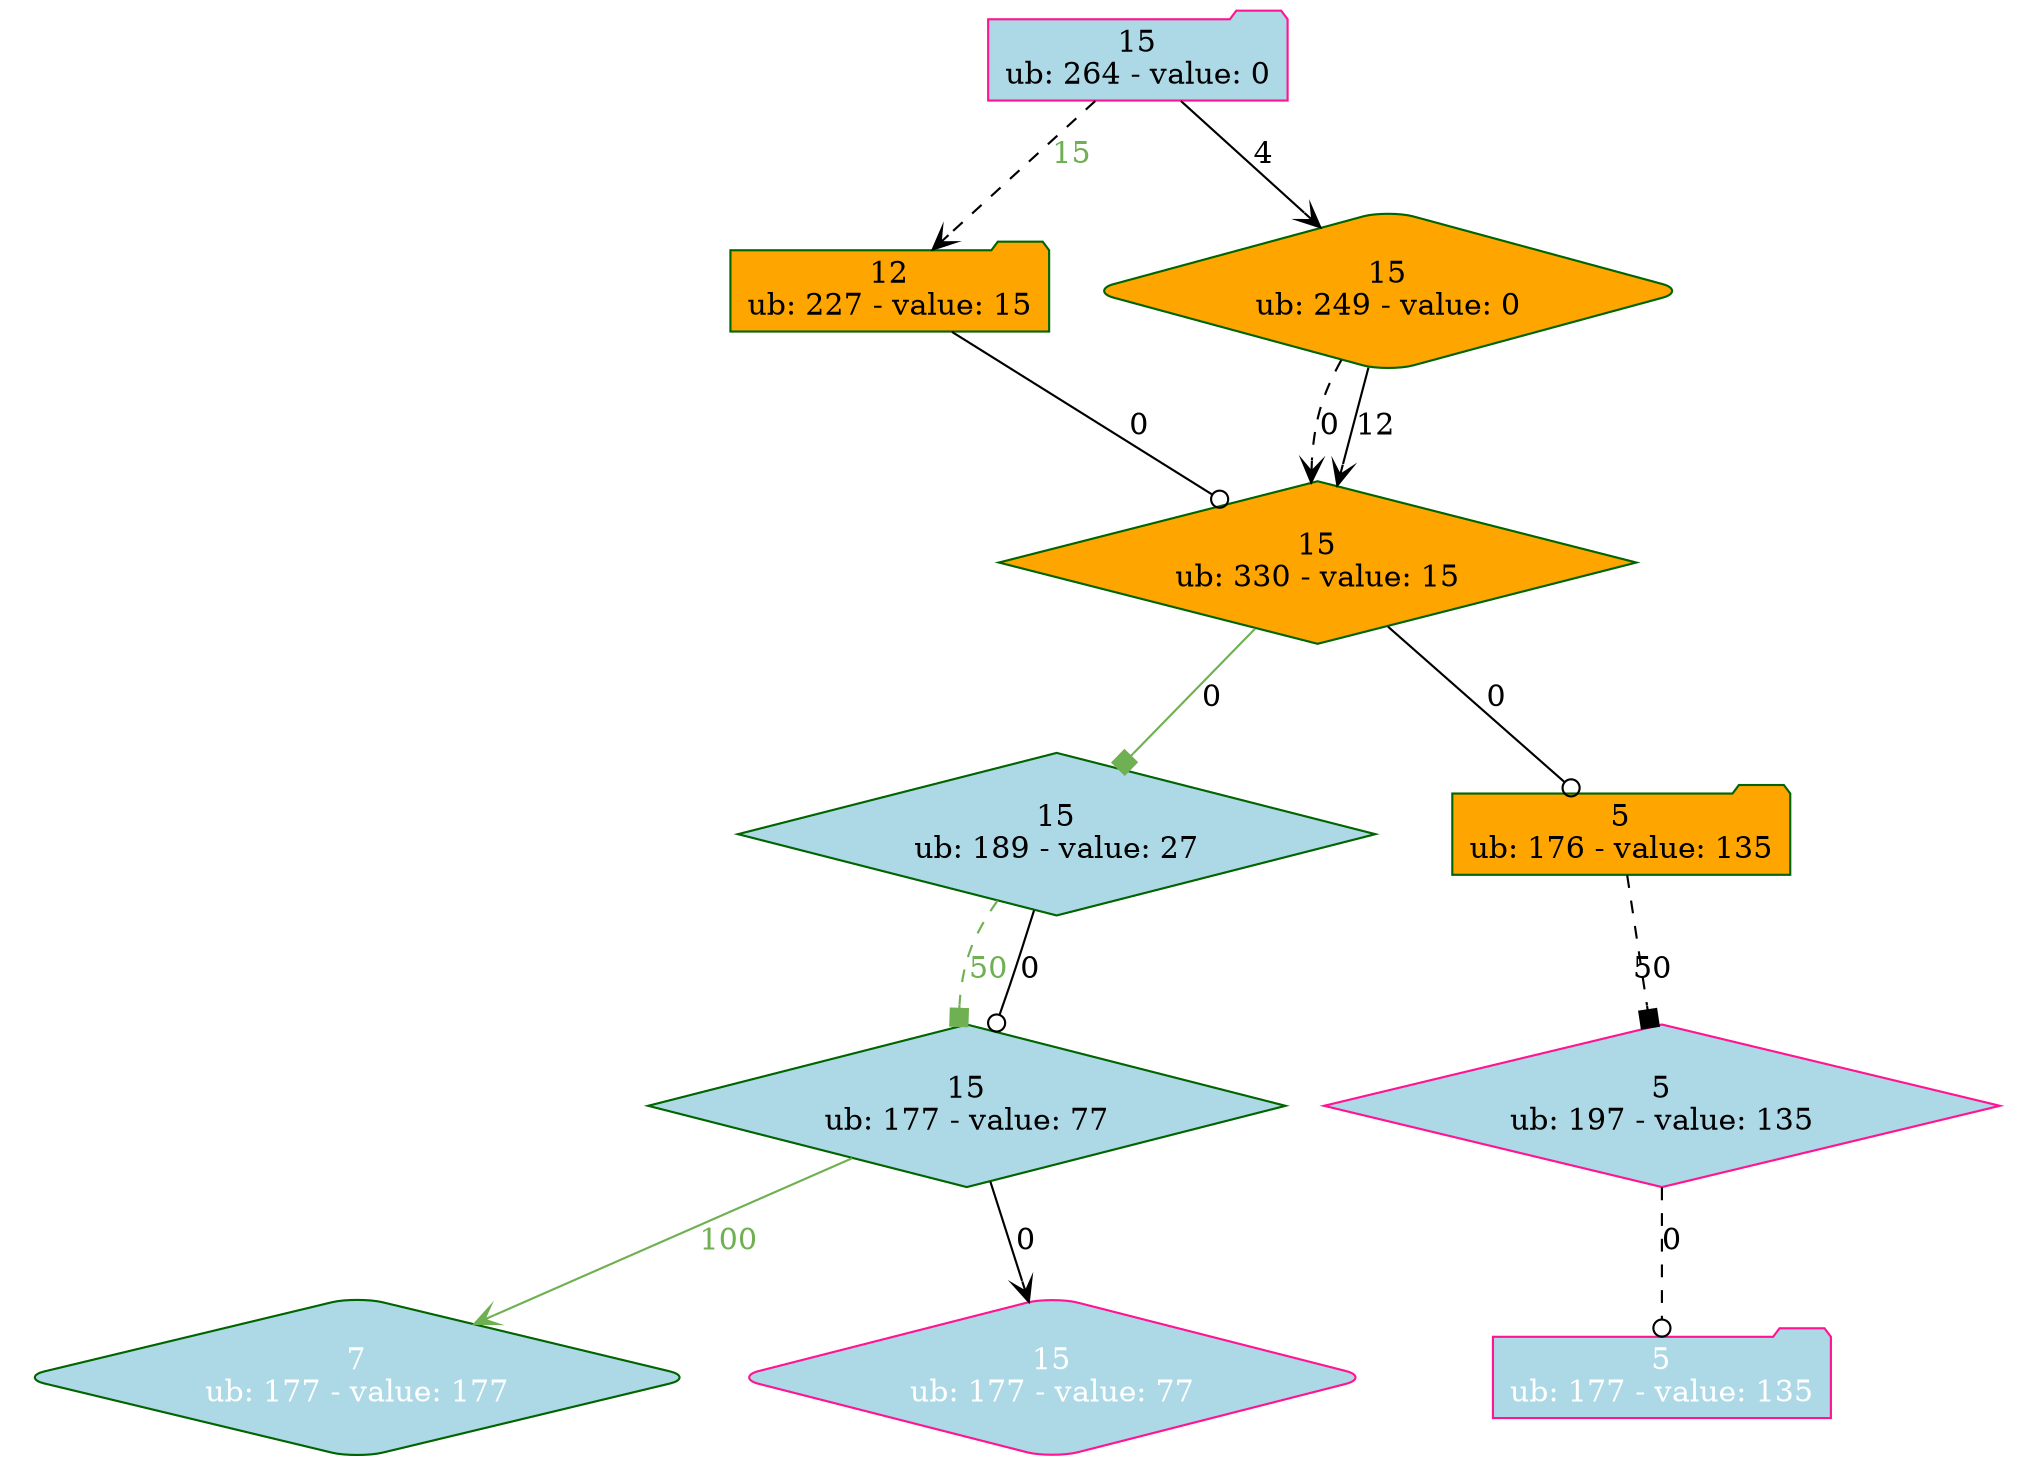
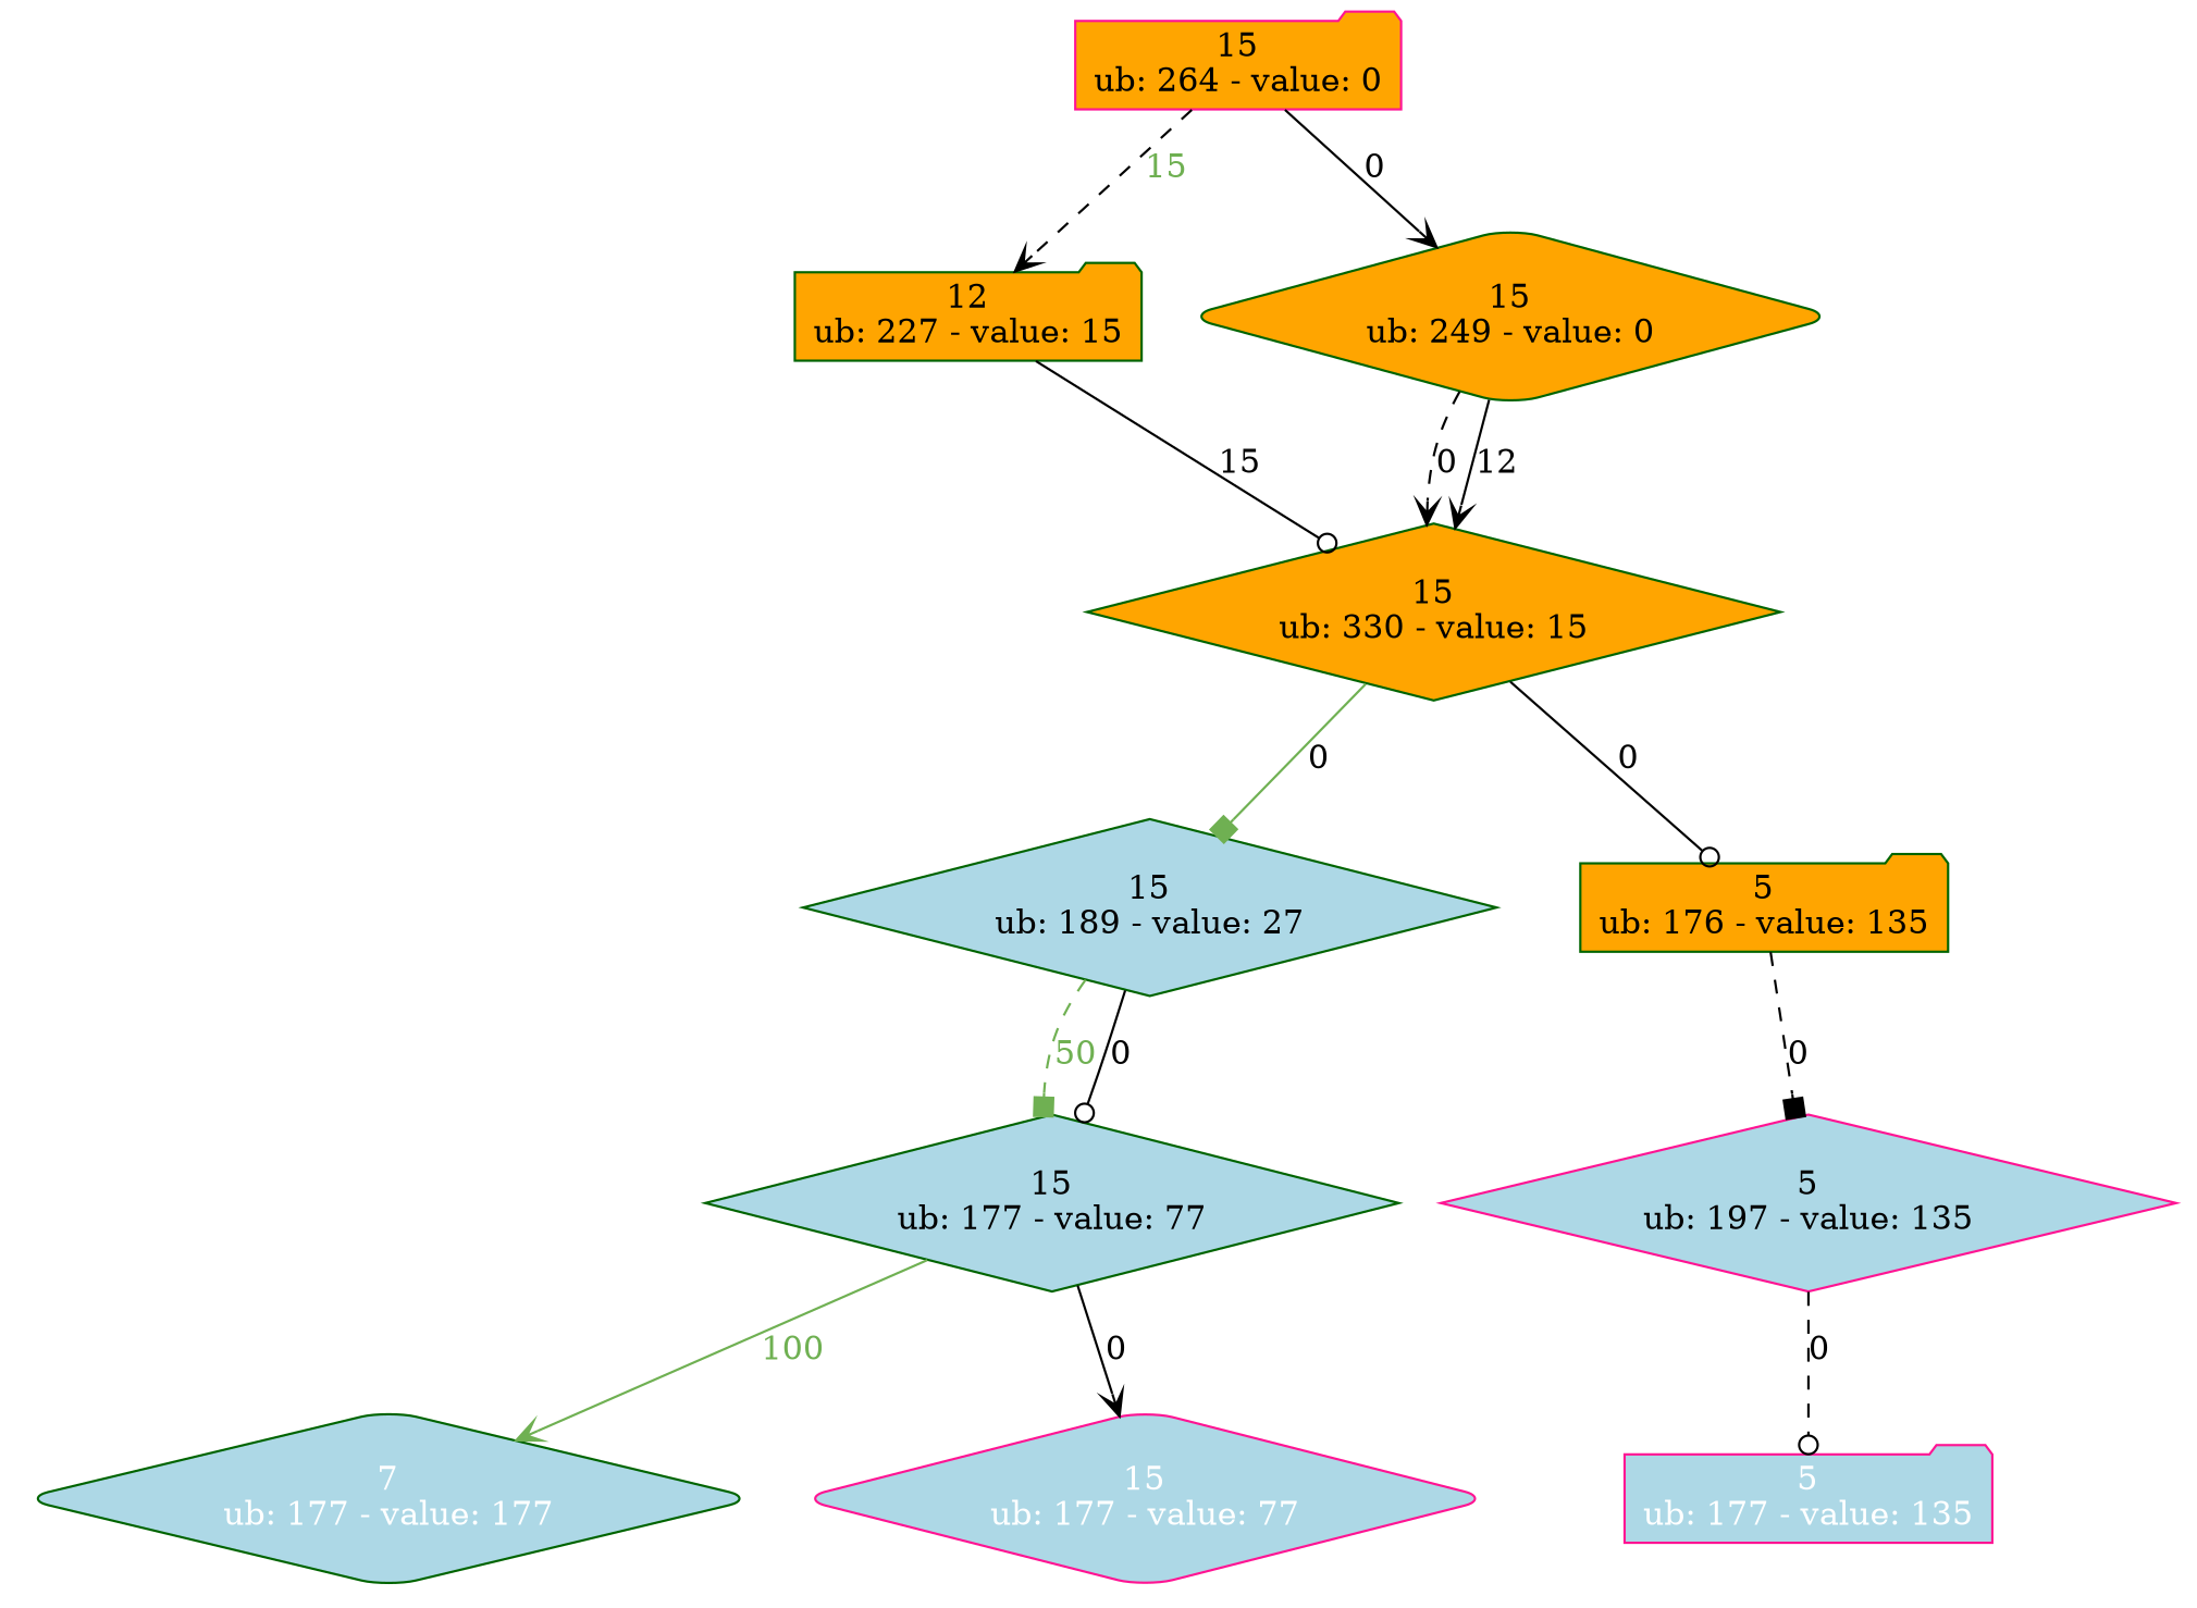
  digraph {
    node [color=darkgreen fillcolor=lightblue shape=diamond style=filled]
    edge [arrowhead=vee style=solid]
-   n1 [color=deeppink label="15\nub: 264 - value: 0" shape=folder style="rounded,filled"]
+   n1 [color=deeppink fillcolor=orange label="15\nub: 264 - value: 0" shape=folder style="rounded,filled"]
    n2 [fillcolor=orange label="12\nub: 227 - value: 15" shape=folder style="rounded,filled"]
    n3 [fillcolor=orange label="15\nub: 249 - value: 0" style="rounded,filled"]
    n4 [fillcolor=orange label="15\nub: 330 - value: 15"]
    n5 [label="15\nub: 189 - value: 27"]
    n6 [fillcolor=orange label="5\nub: 176 - value: 135" shape=folder]
    n7 [label="15\nub: 177 - value: 77"]
    n8 [color=deeppink label="5\nub: 197 - value: 135"]
    n9 [color=deeppink fontcolor=white label="5\nub: 177 - value: 135" shape=folder style="filled, rounded"]
    n10 [fontcolor=white label="7\nub: 177 - value: 177" style="filled, rounded"]
    n11 [color=deeppink fontcolor=white label="15\nub: 177 - value: 77" style="filled, rounded"]
    n1 -> n2 [color=black fontcolor="#6fb052" label=15 style=dashed]
-   n1 -> n3 [label=4]
-   n2 -> n4 [arrowhead=odot label=0]
+   n1 -> n3 [label=0]
+   n2 -> n4 [arrowhead=odot label=15]
    n3 -> n4 [label=0 style=dashed]
    n3 -> n4 [label=12]
    n4 -> n5 [arrowhead=box color="#6fb052" label=0]
    n4 -> n6 [arrowhead=odot label=0]
    n5 -> n7 [arrowhead=box color="#6fb052" fontcolor="#6fb052" label=50 style=dashed]
    n5 -> n7 [arrowhead=odot label=0]
-   n6 -> n8 [arrowhead=box label=50 style=dashed]
+   n6 -> n8 [arrowhead=box label=0 style=dashed]
    n7 -> n10 [color="#6fb052" fontcolor="#6fb052" label=100]
    n7 -> n11 [label=0]
    n8 -> n9 [arrowhead=odot label=0 style=dashed]
  }
